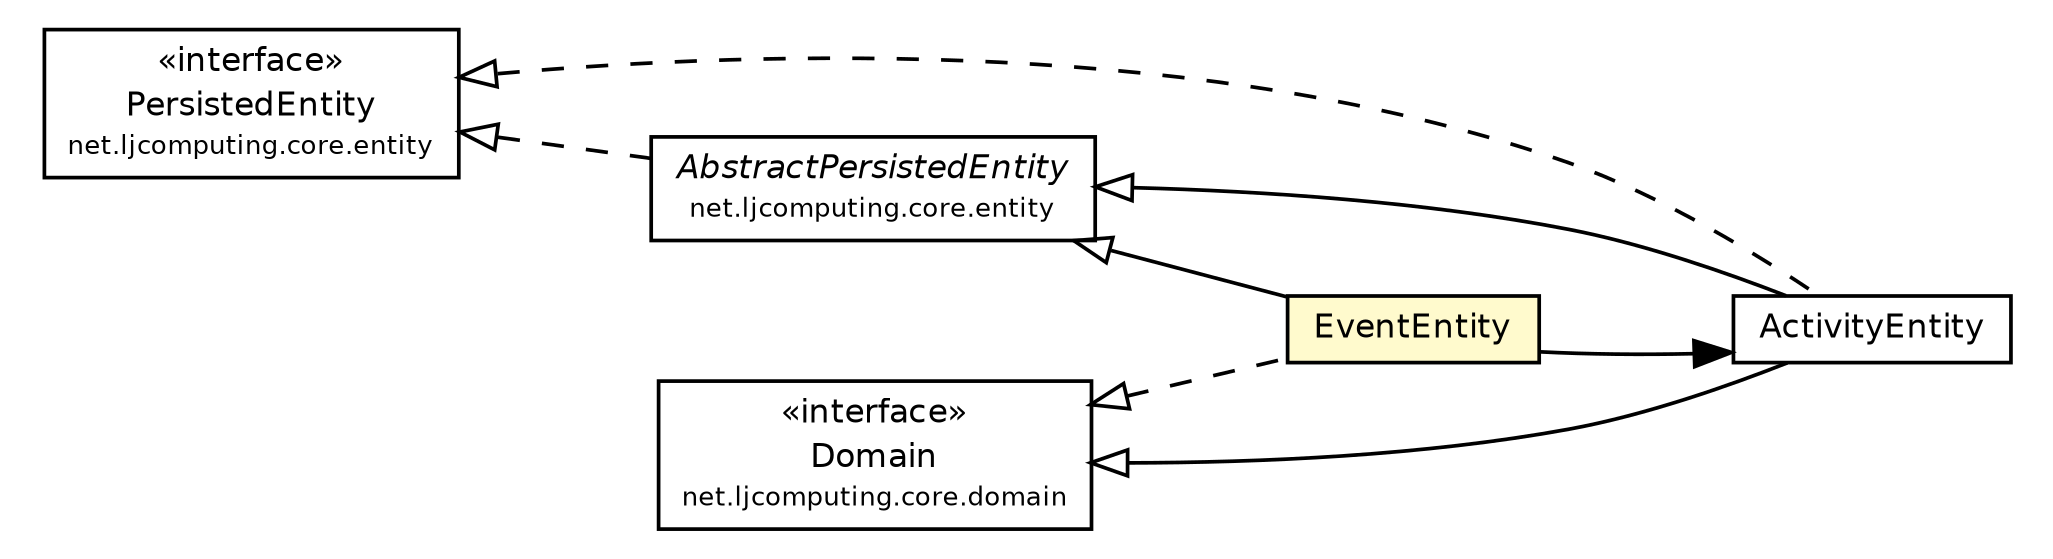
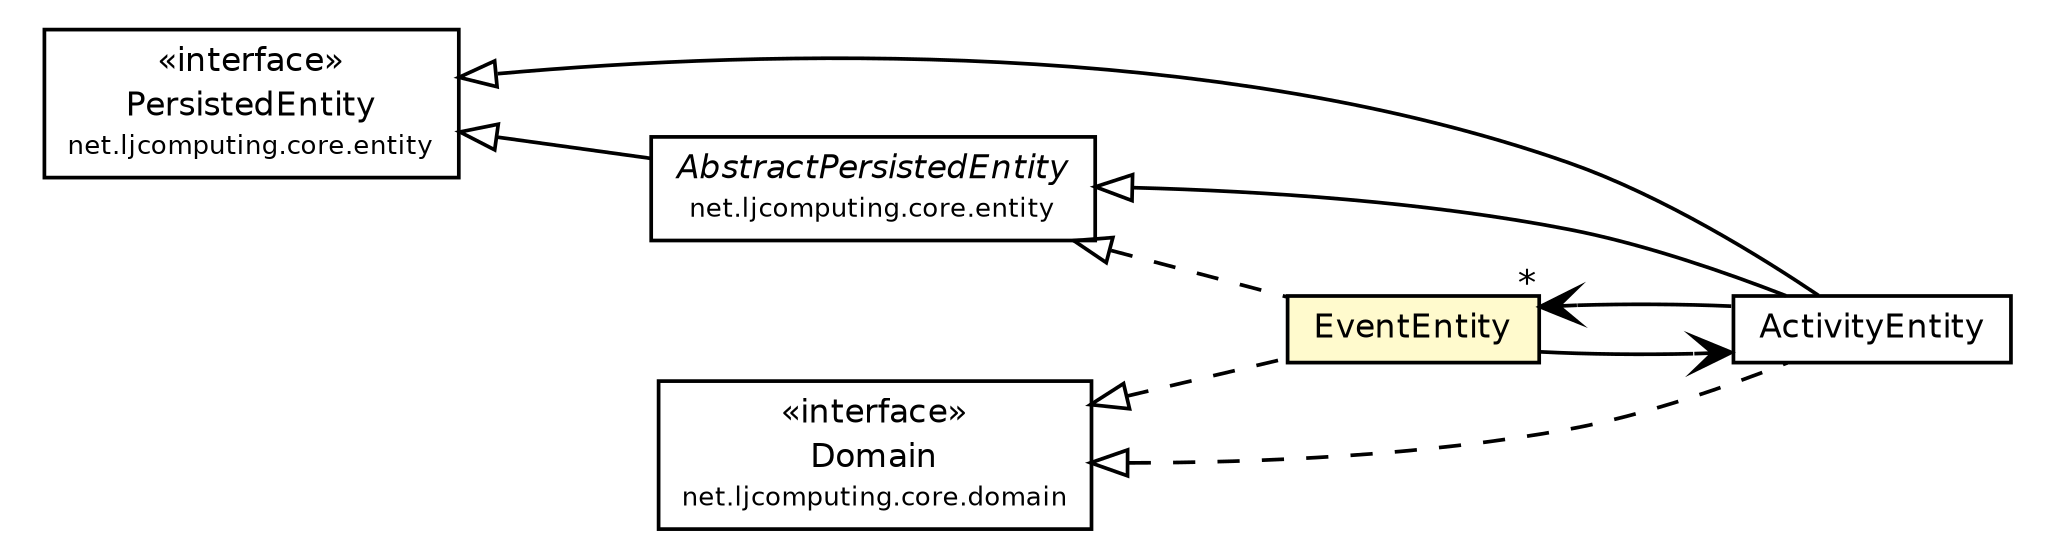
  digraph {
    nodesep=0.25
    rankdir=LR
    ranksep=0.5
    node [fontcolor=black fontname=Helvetica fontsize=9.0 shape=plaintext]
    edge [arrowtail=empty dir=back fontname=Helvetica fontsize=10 headport=p labelfontname=Helvetica labelfontsize=10 tailport=p]
    n1 [label=<<table title="net.ljcomputing.core.entity.AbstractPersistedEntity" border="0" cellborder="1" cellspacing="0" cellpadding="2" port="p" href="../../core/entity/AbstractPersistedEntity.html"> 		<tr><td><table border="0" cellspacing="0" cellpadding="1"> <tr><td align="center" balign="center"><font face="Helvetica-Oblique"> AbstractPersistedEntity </font></td></tr> <tr><td align="center" balign="center"><font point-size="7.0"> net.ljcomputing.core.entity </font></td></tr> 		</table></td></tr> 		</table>>]
    n2 [label=<<table title="net.ljcomputing.sr.entity.EventEntity" border="0" cellborder="1" cellspacing="0" cellpadding="2" port="p" bgcolor="lemonChiffon" href="./EventEntity.html"> 		<tr><td><table border="0" cellspacing="0" cellpadding="1"> <tr><td align="center" balign="center"> EventEntity </td></tr> 		</table></td></tr> 		</table>>]
    n3 [label=<<table title="net.ljcomputing.sr.entity.ActivityEntity" border="0" cellborder="1" cellspacing="0" cellpadding="2" port="p" href="./ActivityEntity.html"> 		<tr><td><table border="0" cellspacing="0" cellpadding="1"> <tr><td align="center" balign="center"> ActivityEntity </td></tr> 		</table></td></tr> 		</table>>]
    n4 [label=<<table title="net.ljcomputing.core.entity.PersistedEntity" border="0" cellborder="1" cellspacing="0" cellpadding="2" port="p" href="../../core/entity/PersistedEntity.html"> 		<tr><td><table border="0" cellspacing="0" cellpadding="1"> <tr><td align="center" balign="center"> &#171;interface&#187; </td></tr> <tr><td align="center" balign="center"> PersistedEntity </td></tr> <tr><td align="center" balign="center"><font point-size="7.0"> net.ljcomputing.core.entity </font></td></tr> 		</table></td></tr> 		</table>>]
    n5 [label=<<table title="net.ljcomputing.core.domain.Domain" border="0" cellborder="1" cellspacing="0" cellpadding="2" port="p" href="../../core/domain/Domain.html"> 		<tr><td><table border="0" cellspacing="0" cellpadding="1"> <tr><td align="center" balign="center"> &#171;interface&#187; </td></tr> <tr><td align="center" balign="center"> Domain </td></tr> <tr><td align="center" balign="center"><font point-size="7.0"> net.ljcomputing.core.domain </font></td></tr> 		</table></td></tr> 		</table>>]
-   n1 -> n2
+   n1 -> n2 [style=dashed]
    n1 -> n3
-   n2 -> n3 [arrowhead=normal color=black fontcolor=black fontsize=10.0 arrowtail="" dir=""]
-   n4 -> n1 [style=dashed]
-   n4 -> n3 [style=dashed]
+   n2 -> n3 [arrowhead=open color=black fontcolor=black fontsize=10.0 arrowtail="" dir=""]
+   n3 -> n2 [arrowhead=open color=black fontcolor=black fontsize=10.0 headlabel="*" arrowtail="" dir=""]
+   n4 -> n1 [style=solid]
+   n4 -> n3 [style=solid]
    n5 -> n2 [style=dashed]
-   n5 -> n3 [style=solid]
+   n5 -> n3 [style=dashed]
  }
